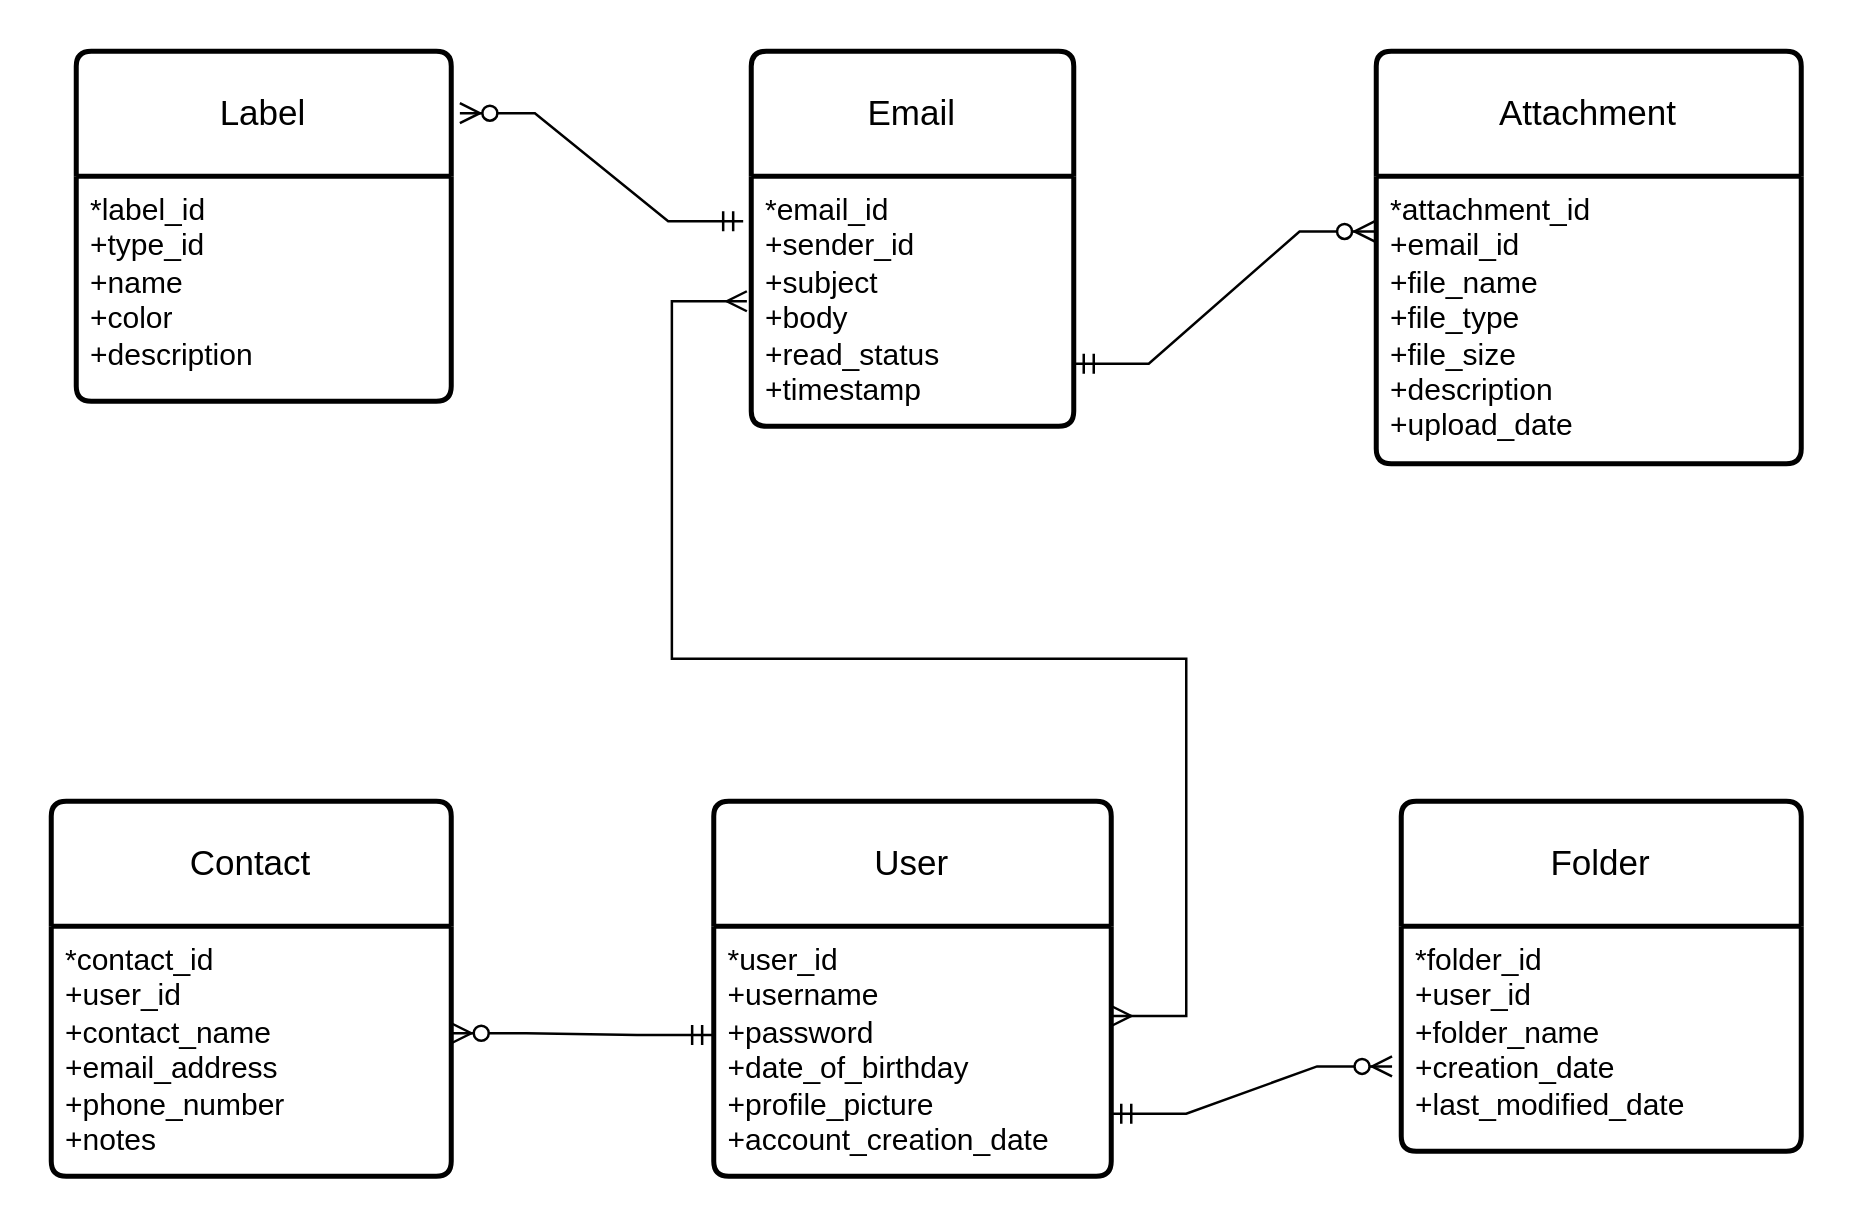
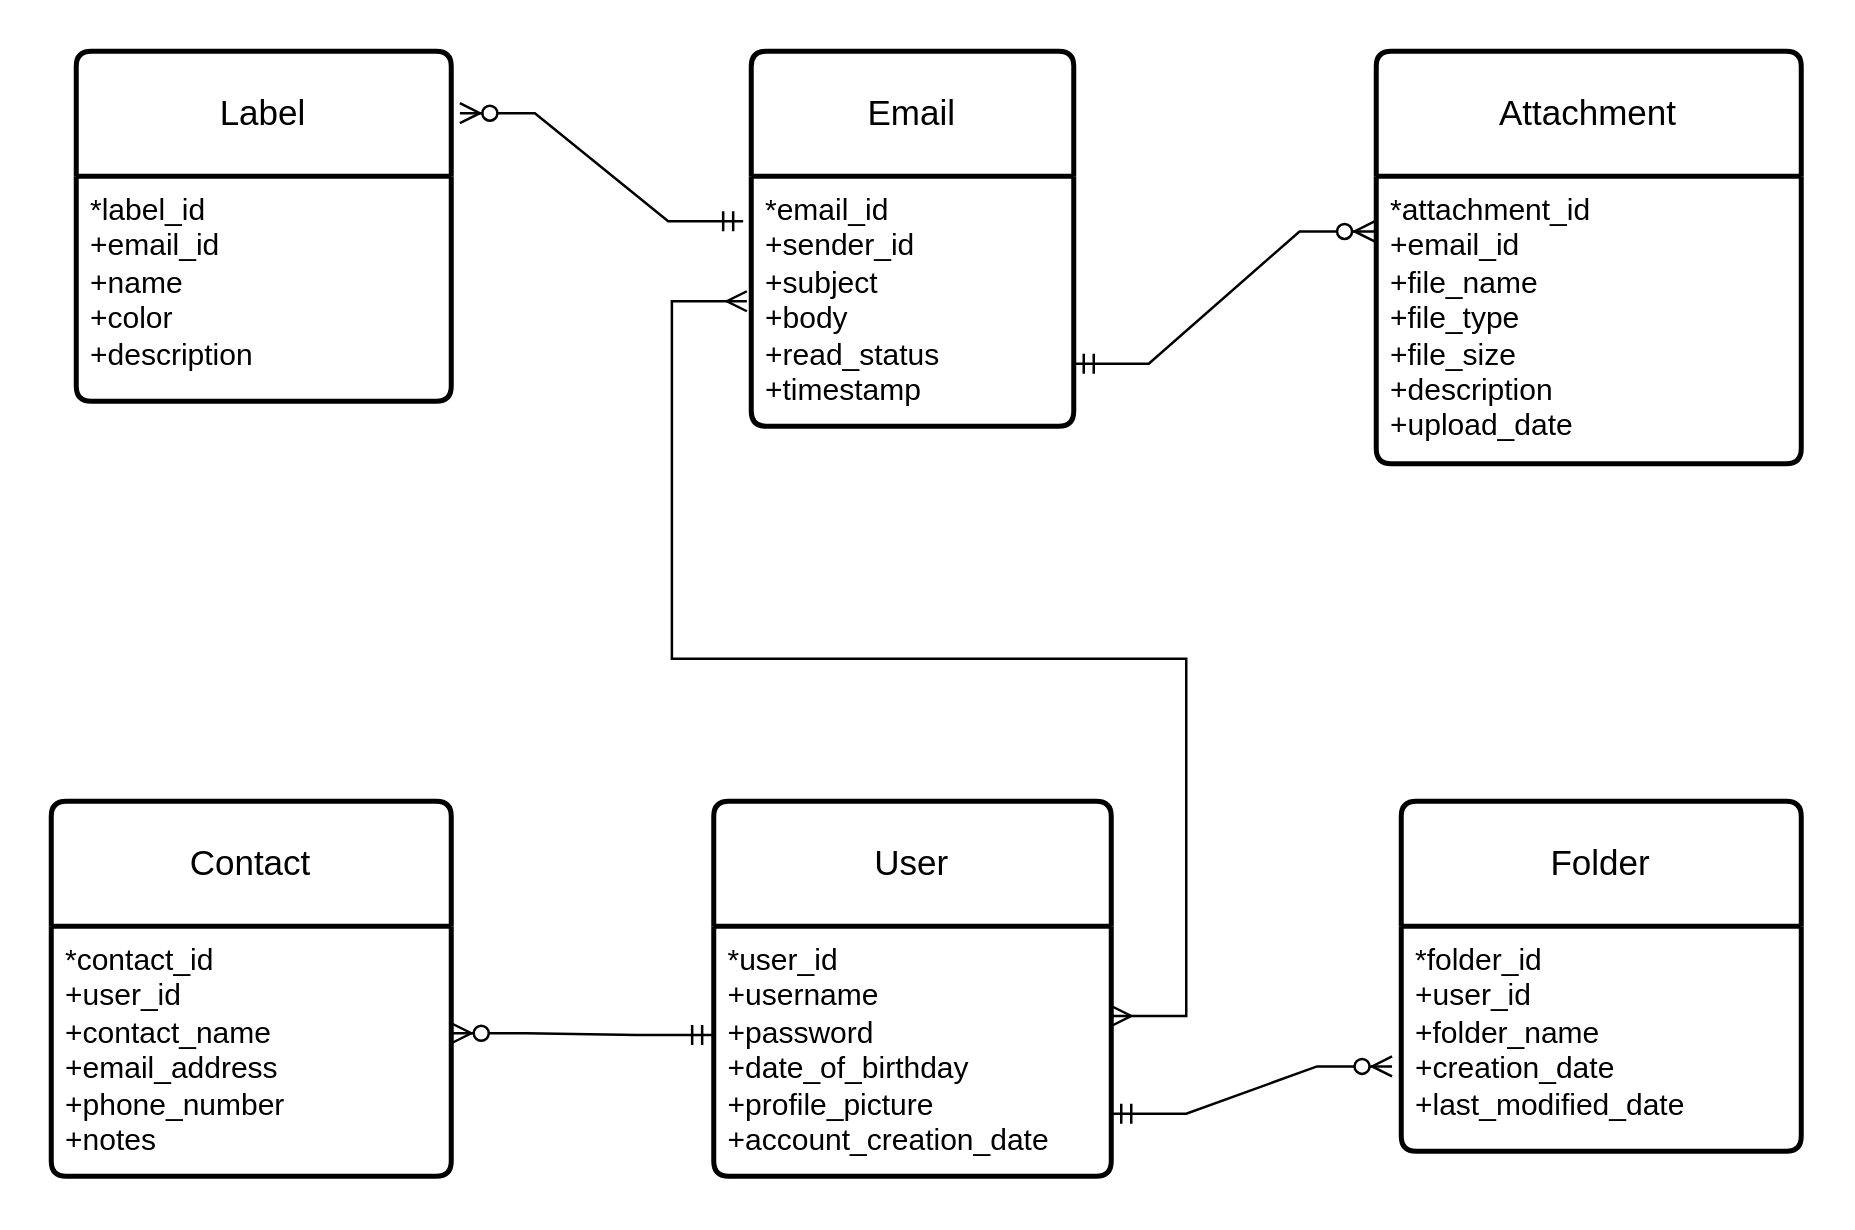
  <mxCell id="0" />
  <mxCell id="1" parent="0" />
  <mxCell id="2" value="User" style="swimlane;childLayout=stackLayout;horizontal=1;startSize=50;horizontalStack=0;rounded=1;fontSize=14;fontStyle=0;strokeWidth=2;resizeParent=0;resizeLast=1;shadow=0;dashed=0;align=center;arcSize=4;whiteSpace=wrap;html=1;" vertex="1" parent="1"><mxGeometry x="285" y="320" width="159" height="150" as="geometry"><mxRectangle x="130" y="210" width="70" height="50" as="alternateBounds" /></mxGeometry></mxCell>
  <mxCell id="3" value="*user_id&lt;br&gt;+username&lt;br&gt;+password&lt;br&gt;+date_of_birthday&lt;br&gt;+profile_picture&lt;br&gt;+account_creation_date" style="align=left;strokeColor=none;fillColor=none;spacingLeft=4;fontSize=12;verticalAlign=top;resizable=0;rotatable=0;part=1;html=1;" vertex="1" parent="2"><mxGeometry y="50" width="159" height="100" as="geometry" /></mxCell>
  <mxCell id="4" value="Email" style="swimlane;childLayout=stackLayout;horizontal=1;startSize=50;horizontalStack=0;rounded=1;fontSize=14;fontStyle=0;strokeWidth=2;resizeParent=0;resizeLast=1;shadow=0;dashed=0;align=center;arcSize=4;whiteSpace=wrap;html=1;" vertex="1" parent="1"><mxGeometry x="300" y="20" width="129" height="150" as="geometry" /></mxCell>
  <mxCell id="5" value="*email_id&lt;br&gt;+sender_id&lt;br&gt;+subject&lt;br&gt;+body&lt;br&gt;+read_status&lt;br&gt;+timestamp" style="align=left;strokeColor=none;fillColor=none;spacingLeft=4;fontSize=12;verticalAlign=top;resizable=0;rotatable=0;part=1;html=1;" vertex="1" parent="4"><mxGeometry y="50" width="129" height="100" as="geometry" /></mxCell>
  <mxCell id="6" value="Attachment" style="swimlane;childLayout=stackLayout;horizontal=1;startSize=50;horizontalStack=0;rounded=1;fontSize=14;fontStyle=0;strokeWidth=2;resizeParent=0;resizeLast=1;shadow=0;dashed=0;align=center;arcSize=4;whiteSpace=wrap;html=1;" vertex="1" parent="1"><mxGeometry x="550" y="20" width="170" height="165" as="geometry" /></mxCell>
  <mxCell id="7" value="*attachment_id&lt;br&gt;+email_id&lt;br&gt;+file_name&lt;br&gt;+file_type&lt;br&gt;+file_size&lt;br&gt;+description&lt;br&gt;+upload_date" style="align=left;strokeColor=none;fillColor=none;spacingLeft=4;fontSize=12;verticalAlign=top;resizable=0;rotatable=0;part=1;html=1;" vertex="1" parent="6"><mxGeometry y="50" width="170" height="115" as="geometry" /></mxCell>
  <mxCell id="8" value="Contact" style="swimlane;childLayout=stackLayout;horizontal=1;startSize=50;horizontalStack=0;rounded=1;fontSize=14;fontStyle=0;strokeWidth=2;resizeParent=0;resizeLast=1;shadow=0;dashed=0;align=center;arcSize=4;whiteSpace=wrap;html=1;" vertex="1" parent="1"><mxGeometry x="20" y="320" width="160" height="150" as="geometry" /></mxCell>
  <mxCell id="9" value="*contact_id&lt;br&gt;+user_id&lt;br&gt;+contact_name&lt;br&gt;+email_address&lt;br&gt;+phone_number&lt;br&gt;+notes" style="align=left;strokeColor=none;fillColor=none;spacingLeft=4;fontSize=12;verticalAlign=top;resizable=0;rotatable=0;part=1;html=1;" vertex="1" parent="8"><mxGeometry y="50" width="160" height="100" as="geometry" /></mxCell>
  <mxCell id="10" value="Label" style="swimlane;childLayout=stackLayout;horizontal=1;startSize=50;horizontalStack=0;rounded=1;fontSize=14;fontStyle=0;strokeWidth=2;resizeParent=0;resizeLast=1;shadow=0;dashed=0;align=center;arcSize=4;whiteSpace=wrap;html=1;" vertex="1" parent="1"><mxGeometry x="30" y="20" width="150" height="140" as="geometry" /></mxCell>
- <mxCell id="11" value="*label_id&lt;br&gt;+type_id&lt;br&gt;+name&lt;br&gt;+color&lt;br&gt;+description" style="align=left;strokeColor=none;fillColor=none;spacingLeft=4;fontSize=12;verticalAlign=top;resizable=0;rotatable=0;part=1;html=1;" vertex="1" parent="10"><mxGeometry y="50" width="150" height="90" as="geometry" /></mxCell>
+ <mxCell id="11" value="*label_id&lt;br&gt;+email_id&lt;br&gt;+name&lt;br&gt;+color&lt;br&gt;+description" style="align=left;strokeColor=none;fillColor=none;spacingLeft=4;fontSize=12;verticalAlign=top;resizable=0;rotatable=0;part=1;html=1;" vertex="1" parent="10"><mxGeometry y="50" width="150" height="90" as="geometry" /></mxCell>
  <mxCell id="12" value="Folder" style="swimlane;childLayout=stackLayout;horizontal=1;startSize=50;horizontalStack=0;rounded=1;fontSize=14;fontStyle=0;strokeWidth=2;resizeParent=0;resizeLast=1;shadow=0;dashed=0;align=center;arcSize=4;whiteSpace=wrap;html=1;" vertex="1" parent="1"><mxGeometry x="560" y="320" width="160" height="140" as="geometry" /></mxCell>
  <mxCell id="13" value="*folder_id&lt;br&gt;+user_id&lt;br&gt;+folder_name&lt;br&gt;+creation_date&lt;br&gt;+last_modified_date" style="align=left;strokeColor=none;fillColor=none;spacingLeft=4;fontSize=12;verticalAlign=top;resizable=0;rotatable=0;part=1;html=1;" vertex="1" parent="12"><mxGeometry y="50" width="160" height="90" as="geometry" /></mxCell>
  <mxCell id="14" value="" style="edgeStyle=entityRelationEdgeStyle;fontSize=12;html=1;endArrow=ERzeroToMany;startArrow=ERmandOne;rounded=0;exitX=1;exitY=0.75;exitDx=0;exitDy=0;entryX=-0.004;entryY=0.192;entryDx=0;entryDy=0;entryPerimeter=0;" edge="1" parent="1" source="5" target="7"><mxGeometry width="100" height="100" relative="1" as="geometry"><mxPoint x="450" y="185" as="sourcePoint" /><mxPoint x="550" y="85" as="targetPoint" /></mxGeometry></mxCell>
  <mxCell id="15" value="" style="edgeStyle=entityRelationEdgeStyle;fontSize=12;html=1;endArrow=ERmany;startArrow=ERmany;rounded=0;exitX=1.011;exitY=0.359;exitDx=0;exitDy=0;entryX=0;entryY=0.5;entryDx=0;entryDy=0;exitPerimeter=0;" edge="1" parent="1"><mxGeometry width="100" height="100" relative="1" as="geometry"><mxPoint x="443.999" y="405.9" as="sourcePoint" /><mxPoint x="298.25" y="120" as="targetPoint" /><Array as="points"><mxPoint x="407.57" y="376.7" /><mxPoint x="397.57" y="366.7" /><mxPoint x="407.25" y="360" /></Array></mxGeometry></mxCell>
  <mxCell id="16" value="" style="edgeStyle=entityRelationEdgeStyle;fontSize=12;html=1;endArrow=ERzeroToMany;startArrow=ERmandOne;rounded=0;exitX=-0.004;exitY=0.435;exitDx=0;exitDy=0;exitPerimeter=0;entryX=1;entryY=0.428;entryDx=0;entryDy=0;entryPerimeter=0;" edge="1" parent="1" source="3" target="9"><mxGeometry width="100" height="100" relative="1" as="geometry"><mxPoint x="240" y="405" as="sourcePoint" /><mxPoint x="220" y="235" as="targetPoint" /></mxGeometry></mxCell>
  <mxCell id="17" value="" style="edgeStyle=entityRelationEdgeStyle;fontSize=12;html=1;endArrow=ERzeroToMany;startArrow=ERmandOne;rounded=0;exitX=1;exitY=0.75;exitDx=0;exitDy=0;entryX=-0.023;entryY=0.623;entryDx=0;entryDy=0;entryPerimeter=0;" edge="1" parent="1" source="3" target="13"><mxGeometry width="100" height="100" relative="1" as="geometry"><mxPoint x="290" y="305" as="sourcePoint" /><mxPoint x="390" y="205" as="targetPoint" /></mxGeometry></mxCell>
  <mxCell id="18" value="" style="edgeStyle=entityRelationEdgeStyle;fontSize=12;html=1;endArrow=ERzeroToMany;startArrow=ERmandOne;rounded=0;entryX=1.023;entryY=0.177;entryDx=0;entryDy=0;entryPerimeter=0;exitX=-0.025;exitY=0.18;exitDx=0;exitDy=0;exitPerimeter=0;" edge="1" parent="1" source="5" target="10"><mxGeometry width="100" height="100" relative="1" as="geometry"><mxPoint x="220" y="75" as="sourcePoint" /><mxPoint x="390" y="205" as="targetPoint" /></mxGeometry></mxCell>
